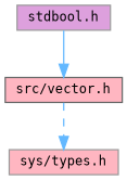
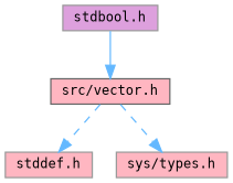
  digraph {
    fontname="DejaVu Sans Mono"
    node [color=grey60 fillcolor=lightpink fontname="DejaVu Sans Mono" fontsize=10 shape=box style=filled]
    edge [color=steelblue1 fontname="DejaVu Sans Mono" fontsize=10 labelfontname=Mononoki labelfontsize=10 style=dashed]
    n1 [color=gray40 fontcolor=black height=0.2 label="src/vector.h" width=0.4]
+   n2 [height=0.2 label="stddef.h" width=0.4]
    n3 [height=0.2 label="sys/types.h" width=0.4]
    n4 [fillcolor=plum height=0.2 label="stdbool.h" width=0.4]
+   n1 -> n2
    n1 -> n3
    n4 -> n1 [style=solid]
  }
